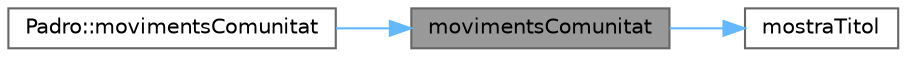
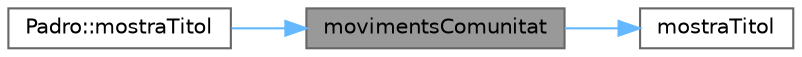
  digraph {
    rankdir=LR
    node [color=grey40 fillcolor=white fontname=Helvetica fontsize=10 shape=box style=filled]
    edge [color=steelblue1 fontname=Helvetica fontsize=10 labelfontname=Helvetica labelfontsize=10 style=solid]
    n1 [color=gray40 fillcolor=grey60 fontcolor=black height=0.2 label=movimentsComunitat width=0.4]
    n2 [height=0.2 label=mostraTitol width=0.4]
-   n3 [height=0.2 label="Padro::movimentsComunitat" width=0.4]
+   n3 [height=0.2 label="Padro::mostraTitol" width=0.4]
    n1 -> n2
    n3 -> n1
  }
